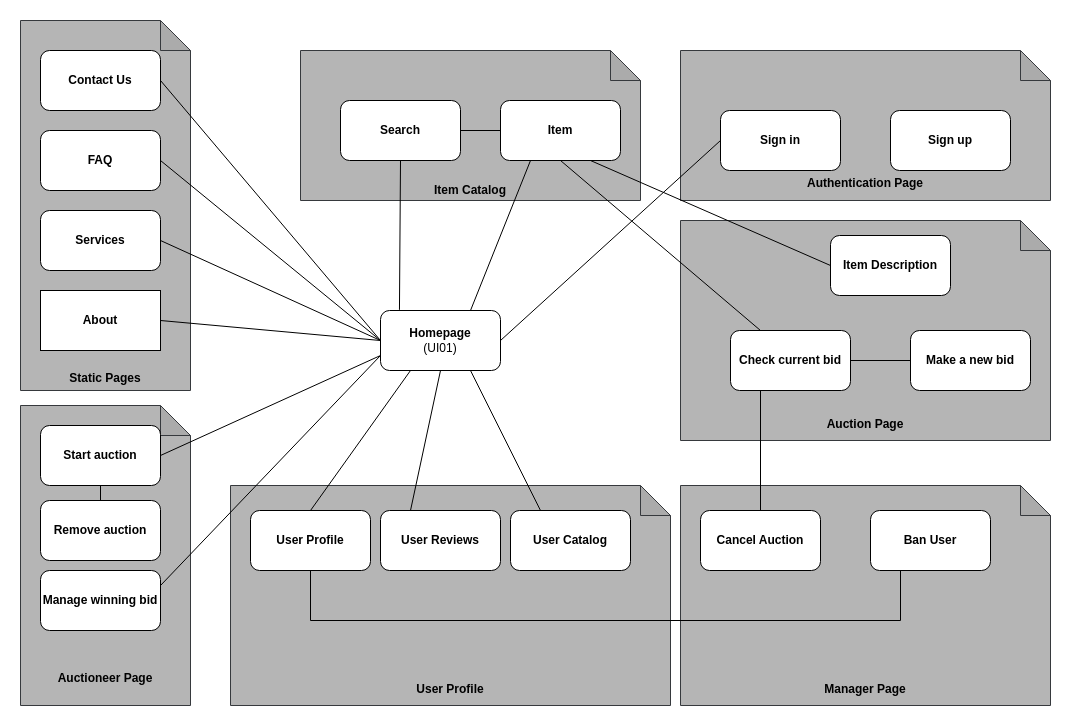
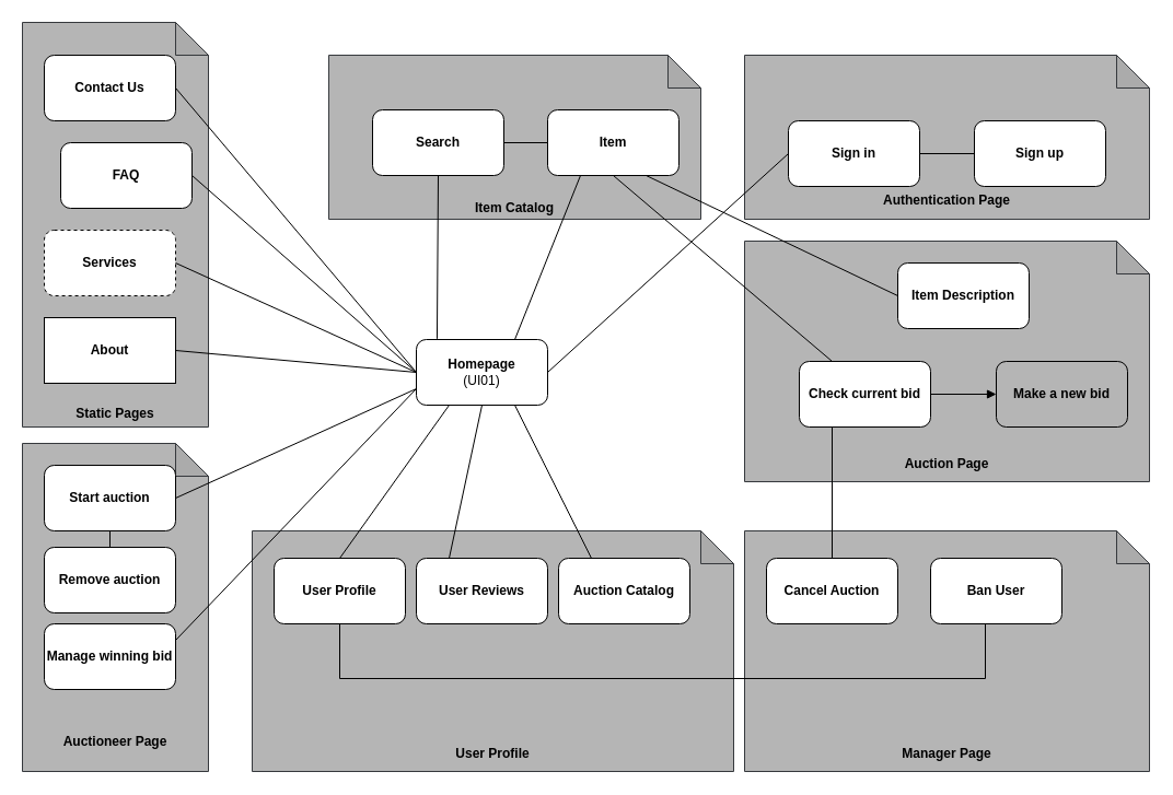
  <mxCell id="0" />
  <mxCell id="1" parent="0" />
  <mxCell id="2" value="&lt;b&gt;&lt;br&gt;&lt;br&gt;&lt;br&gt;&lt;br&gt;&lt;br&gt;&lt;br&gt;&lt;br&gt;&lt;br&gt;&lt;br&gt;&lt;br&gt;&lt;br&gt;&lt;br&gt;&lt;br&gt;&lt;br&gt;&lt;br&gt;&lt;br&gt;&lt;br&gt;&lt;br&gt;&lt;br&gt;&lt;br&gt;&lt;br&gt;&lt;br&gt;&lt;br&gt;&lt;br&gt;Static Pages&lt;/b&gt;" style="shape=note;whiteSpace=wrap;html=1;backgroundOutline=1;darkOpacity=0.05;fillColor=#B5B5B5;strokeColor=#36393d;" parent="1" vertex="1"><mxGeometry x="20" y="20" width="170" height="370" as="geometry" /></mxCell>
  <mxCell id="3" value="&lt;b&gt;Contact Us&lt;/b&gt;&lt;br&gt;" style="rounded=1;whiteSpace=wrap;html=1;fillColor=#FFFFFF;" parent="1" vertex="1"><mxGeometry x="40" y="50" width="120" height="60" as="geometry" /></mxCell>
- <mxCell id="4" value="&lt;b&gt;FAQ&lt;/b&gt;&lt;b&gt;&lt;br&gt;&lt;/b&gt;" style="rounded=1;whiteSpace=wrap;html=1;fillColor=#FFFFFF;" parent="1" vertex="1"><mxGeometry x="40" y="130" width="120" height="60" as="geometry" /></mxCell>
- <mxCell id="5" value="&lt;b&gt;Services&lt;/b&gt;" style="rounded=1;whiteSpace=wrap;html=1;fillColor=#FFFFFF;" parent="1" vertex="1"><mxGeometry x="40" y="210" width="120" height="60" as="geometry" /></mxCell>
+ <mxCell id="4" value="&lt;b&gt;FAQ&lt;/b&gt;&lt;b&gt;&lt;br&gt;&lt;/b&gt;" style="rounded=1;whiteSpace=wrap;html=1;fillColor=#FFFFFF;" parent="1" vertex="1"><mxGeometry x="55" y="130" width="120" height="60" as="geometry" /></mxCell>
+ <mxCell id="5" value="&lt;b&gt;Services&lt;/b&gt;" style="rounded=1;whiteSpace=wrap;html=1;fillColor=#FFFFFF;dashed=1;" parent="1" vertex="1"><mxGeometry x="40" y="210" width="120" height="60" as="geometry" /></mxCell>
  <mxCell id="6" style="edgeStyle=none;shape=connector;rounded=1;orthogonalLoop=1;jettySize=auto;html=1;exitX=0;exitY=0.5;exitDx=0;exitDy=0;entryX=1;entryY=0.5;entryDx=0;entryDy=0;labelBackgroundColor=default;strokeColor=default;fontFamily=Helvetica;fontSize=11;fontColor=default;endArrow=none;" parent="1" source="10" target="3" edge="1"><mxGeometry relative="1" as="geometry" /></mxCell>
  <mxCell id="7" style="edgeStyle=none;shape=connector;rounded=1;orthogonalLoop=1;jettySize=auto;html=1;exitX=0;exitY=0.5;exitDx=0;exitDy=0;entryX=1;entryY=0.5;entryDx=0;entryDy=0;labelBackgroundColor=default;strokeColor=default;fontFamily=Helvetica;fontSize=11;fontColor=default;endArrow=none;" parent="1" source="10" target="4" edge="1"><mxGeometry relative="1" as="geometry" /></mxCell>
  <mxCell id="8" style="edgeStyle=none;shape=connector;rounded=1;orthogonalLoop=1;jettySize=auto;html=1;exitX=0;exitY=0.5;exitDx=0;exitDy=0;entryX=1;entryY=0.5;entryDx=0;entryDy=0;labelBackgroundColor=default;strokeColor=default;fontFamily=Helvetica;fontSize=11;fontColor=default;endArrow=none;" parent="1" source="10" target="5" edge="1"><mxGeometry relative="1" as="geometry" /></mxCell>
  <mxCell id="9" style="edgeStyle=none;shape=connector;rounded=1;orthogonalLoop=1;jettySize=auto;html=1;exitX=0;exitY=0.5;exitDx=0;exitDy=0;entryX=1;entryY=0.5;entryDx=0;entryDy=0;labelBackgroundColor=default;strokeColor=default;fontFamily=Helvetica;fontSize=11;fontColor=default;endArrow=none;" parent="1" source="10" target="29" edge="1"><mxGeometry relative="1" as="geometry" /></mxCell>
  <mxCell id="10" value="&lt;b&gt;Homepage&lt;/b&gt;&lt;br&gt;(UI01)" style="rounded=1;whiteSpace=wrap;html=1;fillColor=#FFFFFF;" parent="1" vertex="1"><mxGeometry x="380" y="310" width="120" height="60" as="geometry" /></mxCell>
  <mxCell id="11" value="&lt;b&gt;&lt;br&gt;&lt;br&gt;&lt;br&gt;&lt;br&gt;&lt;br&gt;&lt;br&gt;&lt;br&gt;&lt;br&gt;&lt;br&gt;Item Catalog&lt;br&gt;&lt;/b&gt;" style="shape=note;whiteSpace=wrap;html=1;backgroundOutline=1;darkOpacity=0.05;fillColor=#B5B5B5;strokeColor=#36393d;" parent="1" vertex="1"><mxGeometry x="300" y="50" width="340" height="150" as="geometry" /></mxCell>
  <mxCell id="12" style="edgeStyle=none;shape=connector;rounded=1;orthogonalLoop=1;jettySize=auto;html=1;exitX=1;exitY=0.5;exitDx=0;exitDy=0;entryX=0;entryY=0.5;entryDx=0;entryDy=0;labelBackgroundColor=default;strokeColor=default;fontFamily=Helvetica;fontSize=11;fontColor=default;endArrow=none;" parent="1" source="14" target="31" edge="1"><mxGeometry relative="1" as="geometry" /></mxCell>
  <mxCell id="13" style="edgeStyle=none;shape=connector;rounded=1;orthogonalLoop=1;jettySize=auto;html=1;exitX=0.5;exitY=1;exitDx=0;exitDy=0;entryX=0.158;entryY=-0.011;entryDx=0;entryDy=0;entryPerimeter=0;labelBackgroundColor=default;strokeColor=default;fontFamily=Helvetica;fontSize=11;fontColor=default;endArrow=none;" parent="1" source="14" target="10" edge="1"><mxGeometry relative="1" as="geometry" /></mxCell>
  <mxCell id="14" value="&lt;b&gt;Search&lt;/b&gt;" style="rounded=1;whiteSpace=wrap;html=1;fillColor=#FFFFFF;" parent="1" vertex="1"><mxGeometry x="340" y="100" width="120" height="60" as="geometry" /></mxCell>
  <mxCell id="15" value="&lt;b&gt;&lt;br&gt;&lt;br&gt;&lt;br&gt;&lt;br&gt;&lt;br&gt;&lt;br&gt;&lt;br&gt;&lt;br&gt;&lt;br&gt;&lt;br&gt;&lt;br&gt;&lt;br&gt;&lt;br&gt;&lt;br&gt;&lt;br&gt;&lt;br&gt;&lt;br&gt;Auctioneer Page&lt;br&gt;&lt;/b&gt;" style="shape=note;whiteSpace=wrap;html=1;backgroundOutline=1;darkOpacity=0.05;fillColor=#B5B5B5;strokeColor=#36393d;" parent="1" vertex="1"><mxGeometry x="20" y="405" width="170" height="300" as="geometry" /></mxCell>
  <mxCell id="16" style="edgeStyle=none;shape=connector;rounded=1;orthogonalLoop=1;jettySize=auto;html=1;exitX=1;exitY=0.5;exitDx=0;exitDy=0;entryX=0;entryY=0.75;entryDx=0;entryDy=0;labelBackgroundColor=default;strokeColor=default;fontFamily=Helvetica;fontSize=11;fontColor=default;endArrow=none;" parent="1" source="18" target="10" edge="1"><mxGeometry relative="1" as="geometry" /></mxCell>
  <mxCell id="17" style="edgeStyle=none;shape=connector;rounded=1;orthogonalLoop=1;jettySize=auto;html=1;exitX=0.5;exitY=1;exitDx=0;exitDy=0;entryX=0.5;entryY=0;entryDx=0;entryDy=0;labelBackgroundColor=default;strokeColor=default;fontFamily=Helvetica;fontSize=11;fontColor=default;endArrow=none;" parent="1" source="18" target="19" edge="1"><mxGeometry relative="1" as="geometry" /></mxCell>
  <mxCell id="18" value="&lt;b&gt;Start auction&lt;/b&gt;" style="rounded=1;whiteSpace=wrap;html=1;fillColor=#FFFFFF;" parent="1" vertex="1"><mxGeometry x="40" y="425" width="120" height="60" as="geometry" /></mxCell>
  <mxCell id="19" value="&lt;b&gt;Remove auction&lt;/b&gt;" style="rounded=1;whiteSpace=wrap;html=1;fillColor=#FFFFFF;" parent="1" vertex="1"><mxGeometry x="40" y="500" width="120" height="60" as="geometry" /></mxCell>
  <mxCell id="20" value="&lt;b&gt;Manage winning bid&lt;/b&gt;" style="rounded=1;whiteSpace=wrap;html=1;fillColor=#FFFFFF;" parent="1" vertex="1"><mxGeometry x="40" y="570" width="120" height="60" as="geometry" /></mxCell>
  <mxCell id="21" value="&lt;b&gt;&lt;br&gt;&lt;br&gt;&lt;br&gt;&lt;br&gt;&lt;br&gt;&lt;br&gt;&lt;br&gt;&lt;br&gt;&lt;br&gt;&lt;br&gt;&lt;br&gt;&lt;br&gt;&lt;br&gt;Auction Page&lt;br&gt;&lt;/b&gt;" style="shape=note;whiteSpace=wrap;html=1;backgroundOutline=1;darkOpacity=0.05;fillColor=#B5B5B5;strokeColor=#36393d;" parent="1" vertex="1"><mxGeometry x="680" y="220" width="370" height="220" as="geometry" /></mxCell>
  <mxCell id="22" value="&lt;b&gt;Check current bid&lt;/b&gt;" style="rounded=1;whiteSpace=wrap;html=1;fillColor=#FFFFFF;" parent="1" vertex="1"><mxGeometry x="730" y="330" width="120" height="60" as="geometry" /></mxCell>
- <mxCell id="23" value="&lt;b&gt;Make a new bid&lt;/b&gt;" style="rounded=1;whiteSpace=wrap;html=1;fillColor=#FFFFFF;" parent="1" vertex="1"><mxGeometry x="910" y="330" width="120" height="60" as="geometry" /></mxCell>
- <mxCell id="24" value="" style="endArrow=none;html=1;rounded=1;strokeColor=default;exitX=1;exitY=0.5;exitDx=0;exitDy=0;entryX=0;entryY=0.5;entryDx=0;entryDy=0;" parent="1" source="22" target="23" edge="1"><mxGeometry width="50" height="50" relative="1" as="geometry"><mxPoint x="265" y="777.5" as="sourcePoint" /><mxPoint x="395" y="647.5" as="targetPoint" /></mxGeometry></mxCell>
+ <mxCell id="23" value="&lt;b&gt;Make a new bid&lt;/b&gt;" style="rounded=1;whiteSpace=wrap;html=1;fillColor=#b5b5b5;" parent="1" vertex="1"><mxGeometry x="910" y="330" width="120" height="60" as="geometry" /></mxCell>
+ <mxCell id="24" value="" style="endArrow=block;html=1;rounded=1;strokeColor=default;exitX=1;exitY=0.5;exitDx=0;exitDy=0;entryX=0;entryY=0.5;entryDx=0;entryDy=0;" parent="1" source="22" target="23" edge="1"><mxGeometry width="50" height="50" relative="1" as="geometry"><mxPoint x="265" y="777.5" as="sourcePoint" /><mxPoint x="395" y="647.5" as="targetPoint" /></mxGeometry></mxCell>
  <mxCell id="25" value="&lt;b&gt;&lt;br&gt;&lt;br&gt;&lt;br&gt;&lt;br&gt;&lt;br&gt;&lt;br&gt;&lt;br&gt;&lt;br&gt;Authentication Page&lt;br&gt;&lt;/b&gt;" style="shape=note;whiteSpace=wrap;html=1;backgroundOutline=1;darkOpacity=0.05;fillColor=#B5B5B5;strokeColor=#36393d;" parent="1" vertex="1"><mxGeometry x="680" y="50" width="370" height="150" as="geometry" /></mxCell>
  <mxCell id="26" value="&lt;b&gt;Sign in&lt;/b&gt;" style="rounded=1;whiteSpace=wrap;html=1;fillColor=#FFFFFF;" parent="1" vertex="1"><mxGeometry x="720" y="110" width="120" height="60" as="geometry" /></mxCell>
  <mxCell id="27" value="&lt;b&gt;Sign up&lt;/b&gt;" style="rounded=1;whiteSpace=wrap;html=1;fillColor=#FFFFFF;" parent="1" vertex="1"><mxGeometry x="890" y="110" width="120" height="60" as="geometry" /></mxCell>
+ <mxCell id="28" value="" style="endArrow=none;html=1;rounded=1;strokeColor=default;exitX=0;exitY=0.5;exitDx=0;exitDy=0;entryX=1;entryY=0.5;entryDx=0;entryDy=0;" parent="1" source="27" target="26" edge="1"><mxGeometry width="50" height="50" relative="1" as="geometry"><mxPoint x="740" y="400" as="sourcePoint" /><mxPoint x="440" y="-30" as="targetPoint" /></mxGeometry></mxCell>
  <mxCell id="29" value="&lt;b&gt;About&lt;/b&gt;" style="whiteSpace=wrap;html=1;fillColor=#FFFFFF;rounded=0;" parent="1" vertex="1"><mxGeometry x="40" y="290" width="120" height="60" as="geometry" /></mxCell>
  <mxCell id="30" style="edgeStyle=none;shape=connector;rounded=1;orthogonalLoop=1;jettySize=auto;html=1;exitX=0.5;exitY=1;exitDx=0;exitDy=0;entryX=0.25;entryY=0;entryDx=0;entryDy=0;labelBackgroundColor=default;strokeColor=default;fontFamily=Helvetica;fontSize=11;fontColor=default;endArrow=none;" parent="1" source="31" target="22" edge="1"><mxGeometry relative="1" as="geometry" /></mxCell>
  <mxCell id="31" value="&lt;b&gt;Item&lt;/b&gt;" style="rounded=1;whiteSpace=wrap;html=1;fillColor=#FFFFFF;" parent="1" vertex="1"><mxGeometry x="500" y="100" width="120" height="60" as="geometry" /></mxCell>
  <mxCell id="32" style="edgeStyle=none;shape=connector;rounded=1;orthogonalLoop=1;jettySize=auto;html=1;exitX=1;exitY=0.5;exitDx=0;exitDy=0;entryX=0;entryY=0.5;entryDx=0;entryDy=0;labelBackgroundColor=default;strokeColor=default;fontFamily=Helvetica;fontSize=11;fontColor=default;endArrow=none;" parent="1" source="10" target="26" edge="1"><mxGeometry relative="1" as="geometry" /></mxCell>
  <mxCell id="33" value="&lt;b&gt;&lt;br&gt;&lt;br&gt;&lt;br&gt;&lt;br&gt;&lt;br&gt;&lt;br&gt;&lt;br&gt;&lt;br&gt;&lt;br&gt;&lt;br&gt;&lt;br&gt;&lt;br&gt;&lt;br&gt;Manager Page&lt;br&gt;&lt;/b&gt;" style="shape=note;whiteSpace=wrap;html=1;backgroundOutline=1;darkOpacity=0.05;fillColor=#B5B5B5;strokeColor=#36393d;" parent="1" vertex="1"><mxGeometry x="680" y="485" width="370" height="220" as="geometry" /></mxCell>
  <mxCell id="34" value="&lt;b&gt;&lt;br&gt;&lt;br&gt;&lt;br&gt;&lt;br&gt;&lt;br&gt;&lt;br&gt;&lt;br&gt;&lt;br&gt;&lt;br&gt;&lt;br&gt;&lt;br&gt;&lt;br&gt;&lt;br&gt;User Profile&lt;br&gt;&lt;/b&gt;" style="shape=note;whiteSpace=wrap;html=1;backgroundOutline=1;darkOpacity=0.05;fillColor=#B5B5B5;strokeColor=#36393d;" parent="1" vertex="1"><mxGeometry x="230" y="485" width="440" height="220" as="geometry" /></mxCell>
  <mxCell id="35" style="edgeStyle=none;shape=connector;rounded=0;orthogonalLoop=1;jettySize=auto;html=1;exitX=0.667;exitY=1;exitDx=0;exitDy=0;labelBackgroundColor=default;strokeColor=default;fontFamily=Helvetica;fontSize=11;fontColor=default;endArrow=none;exitPerimeter=0;" parent="1" source="46" edge="1"><mxGeometry relative="1" as="geometry"><mxPoint x="310" y="570" as="targetPoint" /><Array as="points"><mxPoint x="900" y="570" /><mxPoint x="900" y="620" /><mxPoint x="310" y="620" /></Array></mxGeometry></mxCell>
  <mxCell id="36" value="&lt;b&gt;Cancel Auction&lt;/b&gt;" style="rounded=1;whiteSpace=wrap;html=1;fillColor=#FFFFFF;" parent="1" vertex="1"><mxGeometry x="700" y="510" width="120" height="60" as="geometry" /></mxCell>
  <mxCell id="37" style="edgeStyle=none;shape=connector;rounded=1;orthogonalLoop=1;jettySize=auto;html=1;exitX=0;exitY=0.5;exitDx=0;exitDy=0;entryX=0.75;entryY=1;entryDx=0;entryDy=0;labelBackgroundColor=default;strokeColor=default;fontFamily=Helvetica;fontSize=11;fontColor=default;endArrow=none;" parent="1" source="38" target="31" edge="1"><mxGeometry relative="1" as="geometry" /></mxCell>
- <mxCell id="38" value="&lt;b&gt;Item&lt;/b&gt; &lt;b&gt;Description&lt;/b&gt;" style="rounded=1;whiteSpace=wrap;html=1;fillColor=#FFFFFF;" parent="1" vertex="1"><mxGeometry x="830" y="235" width="120" height="60" as="geometry" /></mxCell>
+ <mxCell id="38" value="&lt;b&gt;Item&lt;/b&gt; &lt;b&gt;Description&lt;/b&gt;" style="rounded=1;whiteSpace=wrap;html=1;fillColor=#FFFFFF;" parent="1" vertex="1"><mxGeometry x="820" y="240" width="120" height="60" as="geometry" /></mxCell>
  <mxCell id="39" style="edgeStyle=none;shape=connector;rounded=1;orthogonalLoop=1;jettySize=auto;html=1;exitX=0.5;exitY=0;exitDx=0;exitDy=0;entryX=0.25;entryY=1;entryDx=0;entryDy=0;labelBackgroundColor=default;strokeColor=default;fontFamily=Helvetica;fontSize=11;fontColor=default;endArrow=none;" parent="1" source="40" target="10" edge="1"><mxGeometry relative="1" as="geometry" /></mxCell>
  <mxCell id="40" value="&lt;b&gt;User Profile&lt;/b&gt;" style="rounded=1;whiteSpace=wrap;html=1;fillColor=#FFFFFF;" parent="1" vertex="1"><mxGeometry x="250" y="510" width="120" height="60" as="geometry" /></mxCell>
  <mxCell id="41" style="edgeStyle=none;shape=connector;rounded=1;orthogonalLoop=1;jettySize=auto;html=1;exitX=0.25;exitY=0;exitDx=0;exitDy=0;entryX=0.5;entryY=1;entryDx=0;entryDy=0;labelBackgroundColor=default;strokeColor=default;fontFamily=Helvetica;fontSize=11;fontColor=default;endArrow=none;" parent="1" source="42" target="10" edge="1"><mxGeometry relative="1" as="geometry" /></mxCell>
  <mxCell id="42" value="&lt;b&gt;User Reviews&lt;/b&gt;" style="rounded=1;whiteSpace=wrap;html=1;fillColor=#FFFFFF;" parent="1" vertex="1"><mxGeometry x="380" y="510" width="120" height="60" as="geometry" /></mxCell>
  <mxCell id="43" style="edgeStyle=none;shape=connector;rounded=1;orthogonalLoop=1;jettySize=auto;html=1;exitX=0.25;exitY=0;exitDx=0;exitDy=0;entryX=0.75;entryY=1;entryDx=0;entryDy=0;labelBackgroundColor=default;strokeColor=default;fontFamily=Helvetica;fontSize=11;fontColor=default;endArrow=none;" parent="1" source="44" target="10" edge="1"><mxGeometry relative="1" as="geometry" /></mxCell>
- <mxCell id="44" value="&lt;b&gt;User Catalog&lt;/b&gt;" style="rounded=1;whiteSpace=wrap;html=1;fillColor=#FFFFFF;" parent="1" vertex="1"><mxGeometry x="510" y="510" width="120" height="60" as="geometry" /></mxCell>
+ <mxCell id="44" value="&lt;b&gt;Auction Catalog&lt;/b&gt;" style="rounded=1;whiteSpace=wrap;html=1;fillColor=#FFFFFF;" parent="1" vertex="1"><mxGeometry x="510" y="510" width="120" height="60" as="geometry" /></mxCell>
  <mxCell id="45" style="edgeStyle=none;shape=connector;rounded=1;orthogonalLoop=1;jettySize=auto;html=1;exitX=1;exitY=0.25;exitDx=0;exitDy=0;entryX=0;entryY=0.75;entryDx=0;entryDy=0;labelBackgroundColor=default;strokeColor=default;fontFamily=Helvetica;fontSize=11;fontColor=default;endArrow=none;" parent="1" source="20" target="10" edge="1"><mxGeometry relative="1" as="geometry" /></mxCell>
- <mxCell id="46" value="&lt;b&gt;Ban User&lt;/b&gt;" style="rounded=1;whiteSpace=wrap;html=1;fillColor=#FFFFFF;" parent="1" vertex="1"><mxGeometry x="870" y="510" width="120" height="60" as="geometry" /></mxCell>
+ <mxCell id="46" value="&lt;b&gt;Ban User&lt;/b&gt;" style="rounded=1;whiteSpace=wrap;html=1;fillColor=#FFFFFF;" parent="1" vertex="1"><mxGeometry x="850" y="510" width="120" height="60" as="geometry" /></mxCell>
  <mxCell id="47" style="edgeStyle=none;shape=connector;rounded=1;orthogonalLoop=1;jettySize=auto;html=1;exitX=0.25;exitY=1;exitDx=0;exitDy=0;entryX=0.5;entryY=0;entryDx=0;entryDy=0;labelBackgroundColor=default;strokeColor=default;fontFamily=Helvetica;fontSize=11;fontColor=default;endArrow=none;" parent="1" source="22" target="36" edge="1"><mxGeometry relative="1" as="geometry" /></mxCell>
  <mxCell id="48" style="edgeStyle=none;shape=connector;rounded=1;orthogonalLoop=1;jettySize=auto;html=1;exitX=0.75;exitY=0;exitDx=0;exitDy=0;entryX=0.25;entryY=1;entryDx=0;entryDy=0;labelBackgroundColor=default;strokeColor=default;fontFamily=Helvetica;fontSize=11;fontColor=default;endArrow=none;" edge="1" parent="1" source="10" target="31"><mxGeometry relative="1" as="geometry" /></mxCell>
